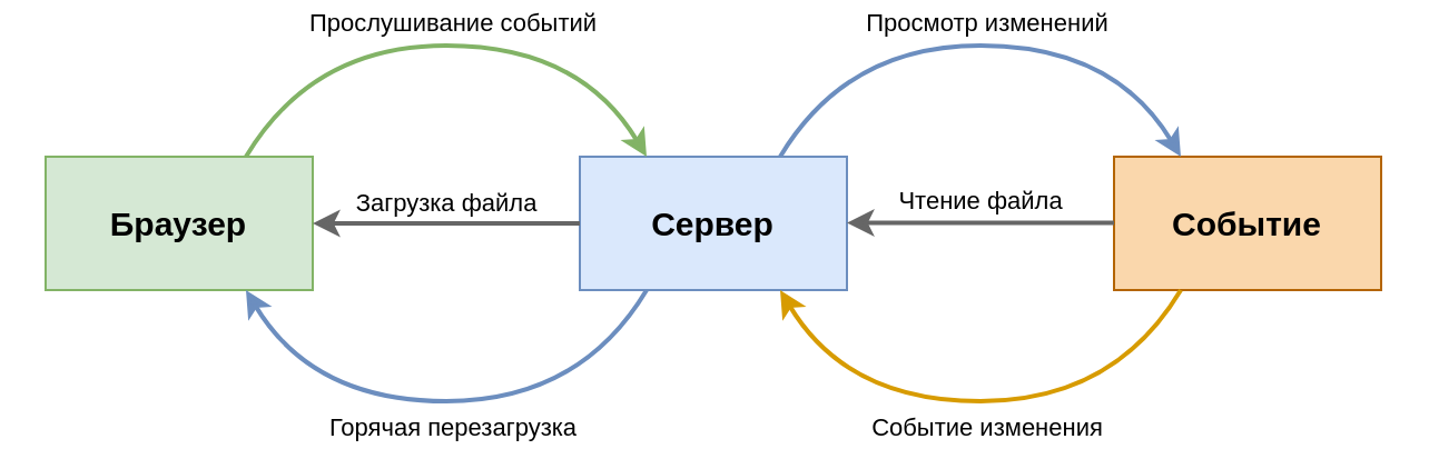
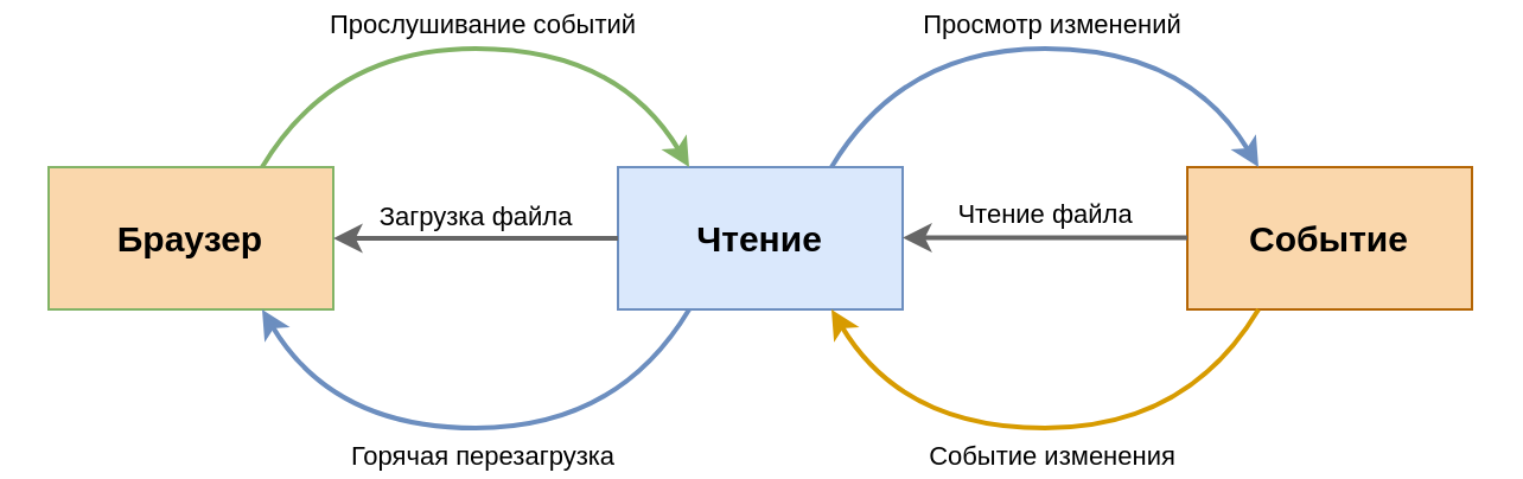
  <mxCell id="0" />
  <mxCell id="1" parent="0" />
- <mxCell id="2" value="Браузер" style="rounded=0;whiteSpace=wrap;html=1;fillColor=#d5e8d4;strokeColor=#82b366;fontSize=15;fontStyle=1" vertex="1" parent="1"><mxGeometry x="20" y="70" width="120" height="60" as="geometry" /></mxCell>
- <mxCell id="3" value="Сервер" style="rounded=0;whiteSpace=wrap;html=1;fillColor=#dae8fc;strokeColor=#6c8ebf;fontSize=15;fontStyle=1" vertex="1" parent="1"><mxGeometry x="260" y="70" width="120" height="60" as="geometry" /></mxCell>
+ <mxCell id="2" value="Браузер" style="rounded=0;whiteSpace=wrap;html=1;fillColor=#fad7ac;strokeColor=#82b366;fontSize=15;fontStyle=1;" vertex="1" parent="1"><mxGeometry x="20" y="70" width="120" height="60" as="geometry" /></mxCell>
+ <mxCell id="3" value="Чтение" style="rounded=0;whiteSpace=wrap;html=1;fillColor=#dae8fc;strokeColor=#6c8ebf;fontSize=15;fontStyle=1" vertex="1" parent="1"><mxGeometry x="260" y="70" width="120" height="60" as="geometry" /></mxCell>
  <mxCell id="4" value="Событие" style="rounded=0;whiteSpace=wrap;html=1;fillColor=#fad7ac;strokeColor=#b46504;fontSize=15;fontStyle=1;" vertex="1" parent="1"><mxGeometry x="500" y="70" width="120" height="60" as="geometry" /></mxCell>
  <mxCell id="5" value="" style="endArrow=classic;html=1;rounded=0;entryX=1;entryY=0.5;entryDx=0;entryDy=0;exitX=0;exitY=0.5;exitDx=0;exitDy=0;fillColor=#f5f5f5;strokeColor=#666666;strokeWidth=2;gradientColor=#b3b3b3;" edge="1" parent="1" source="3" target="2"><mxGeometry width="50" height="50" relative="1" as="geometry"><mxPoint x="290" y="140" as="sourcePoint" /><mxPoint x="340" y="90" as="targetPoint" /></mxGeometry></mxCell>
  <mxCell id="6" value="Загрузка файла" style="edgeLabel;html=1;align=center;verticalAlign=middle;resizable=0;points=[];fontColor=#000000;" vertex="1" connectable="0" parent="5"><mxGeometry x="0.193" relative="1" as="geometry"><mxPoint x="11" y="-10" as="offset" /></mxGeometry></mxCell>
  <mxCell id="7" value="" style="endArrow=classic;html=1;rounded=0;entryX=1;entryY=0.5;entryDx=0;entryDy=0;exitX=0;exitY=0.5;exitDx=0;exitDy=0;fillColor=#f5f5f5;strokeColor=#666666;strokeWidth=2;gradientColor=#b3b3b3;" edge="1" parent="1"><mxGeometry width="50" height="50" relative="1" as="geometry"><mxPoint x="500" y="99.76" as="sourcePoint" /><mxPoint x="380" y="99.76" as="targetPoint" /></mxGeometry></mxCell>
  <mxCell id="8" value="Чтение файла" style="edgeLabel;html=1;align=center;verticalAlign=middle;resizable=0;points=[];fontColor=#000000;" vertex="1" connectable="0" parent="7"><mxGeometry x="0.193" relative="1" as="geometry"><mxPoint x="11" y="-10" as="offset" /></mxGeometry></mxCell>
  <mxCell id="9" value="" style="endArrow=none;html=1;entryX=0.25;entryY=1;entryDx=0;entryDy=0;startArrow=classic;startFill=1;endFill=0;curved=1;shadow=0;rounded=0;exitX=0.75;exitY=1;exitDx=0;exitDy=0;fillColor=#dae8fc;strokeColor=#6c8ebf;strokeWidth=2;gradientColor=#7ea6e0;" edge="1" parent="1" source="2" target="3"><mxGeometry width="50" height="50" relative="1" as="geometry"><mxPoint x="73" y="130" as="sourcePoint" /><mxPoint x="313" y="131" as="targetPoint" /><Array as="points"><mxPoint x="140" y="180" /><mxPoint x="260" y="180" /></Array></mxGeometry></mxCell>
  <mxCell id="10" value="Горячая перезагрузка" style="edgeLabel;html=1;align=center;verticalAlign=middle;resizable=0;points=[];" vertex="1" connectable="0" parent="9"><mxGeometry x="0.02" y="4" relative="1" as="geometry"><mxPoint y="15" as="offset" /></mxGeometry></mxCell>
  <mxCell id="11" value="" style="endArrow=classic;html=1;entryX=0.25;entryY=1;entryDx=0;entryDy=0;startArrow=none;startFill=0;endFill=1;curved=1;shadow=0;rounded=0;exitX=0.75;exitY=1;exitDx=0;exitDy=0;fillColor=#d5e8d4;strokeColor=#82b366;strokeWidth=2;gradientColor=#97d077;" edge="1" parent="1"><mxGeometry width="50" height="50" relative="1" as="geometry"><mxPoint x="110" y="70" as="sourcePoint" /><mxPoint x="290" y="70" as="targetPoint" /><Array as="points"><mxPoint x="140" y="20" /><mxPoint x="260" y="20" /></Array></mxGeometry></mxCell>
  <mxCell id="12" value="Прослушивание событий" style="edgeLabel;html=1;align=center;verticalAlign=middle;resizable=0;points=[];" vertex="1" connectable="0" parent="11"><mxGeometry x="0.02" y="4" relative="1" as="geometry"><mxPoint y="-7" as="offset" /></mxGeometry></mxCell>
  <mxCell id="13" value="" style="endArrow=classic;html=1;entryX=0.25;entryY=1;entryDx=0;entryDy=0;startArrow=none;startFill=0;endFill=1;curved=1;shadow=0;rounded=0;exitX=0.75;exitY=1;exitDx=0;exitDy=0;fillColor=#dae8fc;strokeColor=#6c8ebf;strokeWidth=2;gradientColor=#7ea6e0;" edge="1" parent="1"><mxGeometry width="50" height="50" relative="1" as="geometry"><mxPoint x="350" y="70" as="sourcePoint" /><mxPoint x="530" y="70" as="targetPoint" /><Array as="points"><mxPoint x="380" y="20" /><mxPoint x="500" y="20" /></Array></mxGeometry></mxCell>
  <mxCell id="14" value="Просмотр изменений" style="edgeLabel;html=1;align=center;verticalAlign=middle;resizable=0;points=[];" vertex="1" connectable="0" parent="13"><mxGeometry x="0.02" y="4" relative="1" as="geometry"><mxPoint y="-7" as="offset" /></mxGeometry></mxCell>
  <mxCell id="15" value="" style="endArrow=none;html=1;entryX=0.25;entryY=1;entryDx=0;entryDy=0;startArrow=classic;startFill=1;endFill=0;curved=1;shadow=0;rounded=0;exitX=0.75;exitY=1;exitDx=0;exitDy=0;fillColor=#ffcd28;strokeColor=#d79b00;strokeWidth=2;gradientColor=#ffa500;" edge="1" parent="1"><mxGeometry width="50" height="50" relative="1" as="geometry"><mxPoint x="350" y="130" as="sourcePoint" /><mxPoint x="530" y="130" as="targetPoint" /><Array as="points"><mxPoint x="380" y="180" /><mxPoint x="500" y="180" /></Array></mxGeometry></mxCell>
  <mxCell id="16" value="Событие изменения" style="edgeLabel;html=1;align=center;verticalAlign=middle;resizable=0;points=[];" vertex="1" connectable="0" parent="15"><mxGeometry x="0.02" y="4" relative="1" as="geometry"><mxPoint y="15" as="offset" /></mxGeometry></mxCell>
